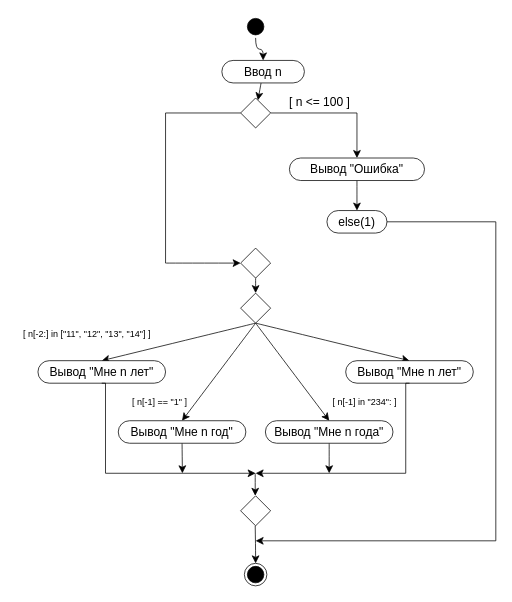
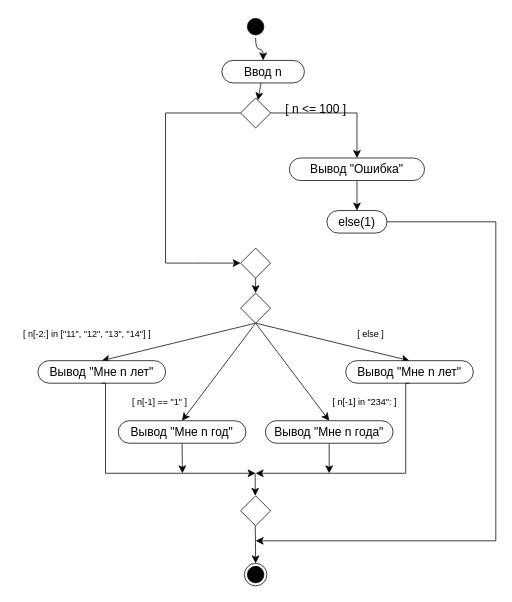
  <mxCell id="0" />
  <mxCell id="1" parent="0" />
  <mxCell id="2" value="" style="ellipse;html=1;shape=startState;fillColor=#000000;strokeColor=default;fontSize=16;" vertex="1" parent="1"><mxGeometry x="325" y="20" width="30" height="30" as="geometry" /></mxCell>
  <mxCell id="3" value="" style="edgeStyle=orthogonalEdgeStyle;html=1;verticalAlign=bottom;endArrow=classic;endSize=8;strokeColor=default;rounded=0;fontSize=12;curved=1;entryX=0.5;entryY=0;entryDx=0;entryDy=0;endFill=1;" edge="1" parent="1" source="2" target="5"><mxGeometry relative="1" as="geometry"><mxPoint x="340" y="73" as="targetPoint" /></mxGeometry></mxCell>
  <mxCell id="4" value="" style="edgeStyle=none;curved=1;rounded=0;orthogonalLoop=1;jettySize=auto;html=1;fontSize=12;startSize=8;endSize=8;" edge="1" parent="1" source="5" target="6"><mxGeometry relative="1" as="geometry" /></mxCell>
  <mxCell id="5" value="Ввод n" style="html=1;whiteSpace=wrap;fontSize=16;rounded=1;arcSize=50;" vertex="1" parent="1"><mxGeometry x="295" y="80" width="110" height="30" as="geometry" /></mxCell>
  <mxCell id="6" value="" style="rhombus;whiteSpace=wrap;html=1;fontSize=16;rounded=0;arcSize=50;" vertex="1" parent="1"><mxGeometry x="320" y="130" width="40" height="40" as="geometry" /></mxCell>
  <mxCell id="7" value="" style="edgeStyle=none;curved=1;rounded=0;orthogonalLoop=1;jettySize=auto;html=1;fontSize=12;startSize=8;endSize=8;" edge="1" parent="1" source="8" target="11"><mxGeometry relative="1" as="geometry" /></mxCell>
  <mxCell id="8" value="Вывод &quot;Ошибка&quot;" style="html=1;whiteSpace=wrap;fontSize=16;rounded=1;arcSize=50;" vertex="1" parent="1"><mxGeometry x="385" y="210" width="180" height="30" as="geometry" /></mxCell>
- <mxCell id="9" value="[ n &amp;lt;= 100 ]" style="text;html=1;align=center;verticalAlign=middle;resizable=0;points=[];autosize=1;strokeColor=none;fillColor=none;fontSize=16;" vertex="1" parent="1"><mxGeometry x="375" y="120" width="100" height="30" as="geometry" /></mxCell>
+ <mxCell id="9" value="[ n &amp;lt;= 100 ]" style="text;html=1;align=center;verticalAlign=middle;resizable=0;points=[];autosize=1;strokeColor=none;fillColor=none;fontSize=16;" vertex="1" parent="1"><mxGeometry x="370" y="130" width="100" height="30" as="geometry" /></mxCell>
  <mxCell id="10" value="" style="edgeStyle=segmentEdgeStyle;endArrow=none;html=1;curved=0;rounded=0;endSize=8;startSize=8;sourcePerimeterSpacing=0;targetPerimeterSpacing=0;fontSize=12;endFill=0;" edge="1" parent="1"><mxGeometry width="140" relative="1" as="geometry"><mxPoint x="320" y="150" as="sourcePoint" /><mxPoint x="220" y="350" as="targetPoint" /><Array as="points"><mxPoint x="220" y="150" /><mxPoint x="220" y="210" /></Array></mxGeometry></mxCell>
  <mxCell id="11" value="else(1)" style="html=1;whiteSpace=wrap;fontSize=16;rounded=1;arcSize=50;" vertex="1" parent="1"><mxGeometry x="435" y="280" width="80" height="30" as="geometry" /></mxCell>
  <mxCell id="12" style="edgeStyle=none;curved=1;rounded=0;orthogonalLoop=1;jettySize=auto;html=1;fontSize=12;startSize=8;endSize=8;entryX=0;entryY=0.5;entryDx=0;entryDy=0;" edge="1" parent="1" target="14"><mxGeometry relative="1" as="geometry"><mxPoint x="260" y="330" as="targetPoint" /><mxPoint x="220" y="350" as="sourcePoint" /></mxGeometry></mxCell>
  <mxCell id="13" style="edgeStyle=none;curved=1;rounded=0;orthogonalLoop=1;jettySize=auto;html=1;exitX=0.5;exitY=1;exitDx=0;exitDy=0;entryX=0.5;entryY=0;entryDx=0;entryDy=0;fontSize=12;startSize=8;endSize=8;" edge="1" parent="1" source="14" target="20"><mxGeometry relative="1" as="geometry" /></mxCell>
  <mxCell id="14" value="" style="rhombus;whiteSpace=wrap;html=1;fontSize=16;rounded=0;arcSize=50;" vertex="1" parent="1"><mxGeometry x="320" y="330" width="40" height="40" as="geometry" /></mxCell>
  <mxCell id="15" value="" style="edgeStyle=segmentEdgeStyle;endArrow=classic;html=1;curved=0;rounded=0;endSize=8;startSize=8;sourcePerimeterSpacing=0;targetPerimeterSpacing=0;fontSize=12;entryX=0.5;entryY=0;entryDx=0;entryDy=0;" edge="1" parent="1" target="8"><mxGeometry width="140" relative="1" as="geometry"><mxPoint x="360" y="150" as="sourcePoint" /><mxPoint x="550" as="targetPoint" y="70" /><Array as="points"><mxPoint x="475" y="150" /></Array></mxGeometry></mxCell>
  <mxCell id="16" style="edgeStyle=none;curved=1;rounded=0;orthogonalLoop=1;jettySize=auto;html=1;exitX=0.5;exitY=1;exitDx=0;exitDy=0;entryX=0.5;entryY=0;entryDx=0;entryDy=0;fontSize=12;startSize=8;endSize=8;" edge="1" parent="1" source="20" target="21"><mxGeometry relative="1" as="geometry" /></mxCell>
  <mxCell id="17" style="edgeStyle=none;curved=1;rounded=0;orthogonalLoop=1;jettySize=auto;html=1;exitX=0.5;exitY=1;exitDx=0;exitDy=0;entryX=0.5;entryY=0;entryDx=0;entryDy=0;fontSize=12;startSize=8;endSize=8;" edge="1" parent="1" source="20" target="23"><mxGeometry relative="1" as="geometry" /></mxCell>
  <mxCell id="18" style="edgeStyle=none;curved=1;rounded=0;orthogonalLoop=1;jettySize=auto;html=1;exitX=0.5;exitY=1;exitDx=0;exitDy=0;entryX=0.5;entryY=0;entryDx=0;entryDy=0;fontSize=12;startSize=8;endSize=8;" edge="1" parent="1" source="20" target="25"><mxGeometry relative="1" as="geometry" /></mxCell>
  <mxCell id="19" style="edgeStyle=none;curved=1;rounded=0;orthogonalLoop=1;jettySize=auto;html=1;exitX=0.5;exitY=1;exitDx=0;exitDy=0;entryX=0.5;entryY=0;entryDx=0;entryDy=0;fontSize=12;startSize=8;endSize=8;" edge="1" parent="1" source="20" target="26"><mxGeometry relative="1" as="geometry" /></mxCell>
  <mxCell id="20" value="" style="rhombus;whiteSpace=wrap;html=1;fontSize=16;rounded=0;arcSize=50;" vertex="1" parent="1"><mxGeometry x="320" y="390" width="40" height="40" as="geometry" /></mxCell>
  <mxCell id="21" value="Вывод &quot;Мне n лет&quot;" style="html=1;whiteSpace=wrap;fontSize=16;rounded=1;arcSize=50;" vertex="1" parent="1"><mxGeometry x="50" y="480" width="170" height="30" as="geometry" /></mxCell>
  <mxCell id="22" style="edgeStyle=none;curved=1;rounded=0;orthogonalLoop=1;jettySize=auto;html=1;exitX=0.5;exitY=1;exitDx=0;exitDy=0;fontSize=12;startSize=8;endSize=8;endArrow=classic;endFill=1;" edge="1" parent="1" source="23"><mxGeometry relative="1" as="geometry"><mxPoint x="242.444" y="630" as="targetPoint" /></mxGeometry></mxCell>
  <mxCell id="23" value="Вывод &quot;Мне n год&quot;" style="html=1;whiteSpace=wrap;fontSize=16;rounded=1;arcSize=50;" vertex="1" parent="1"><mxGeometry x="157" y="560" width="170" height="30" as="geometry" /></mxCell>
  <mxCell id="24" style="edgeStyle=none;curved=1;rounded=0;orthogonalLoop=1;jettySize=auto;html=1;exitX=0.5;exitY=1;exitDx=0;exitDy=0;fontSize=12;startSize=8;endSize=8;endArrow=classic;endFill=1;" edge="1" parent="1" source="25"><mxGeometry relative="1" as="geometry"><mxPoint x="438" y="630" as="targetPoint" /></mxGeometry></mxCell>
  <mxCell id="25" value="Вывод &quot;Мне n года&quot;" style="html=1;whiteSpace=wrap;fontSize=16;rounded=1;arcSize=50;" vertex="1" parent="1"><mxGeometry x="353" y="560" width="170" height="30" as="geometry" /></mxCell>
  <mxCell id="26" value="Вывод &quot;Мне n лет&quot;" style="html=1;whiteSpace=wrap;fontSize=16;rounded=1;arcSize=50;" vertex="1" parent="1"><mxGeometry x="460" y="480" width="170" height="30" as="geometry" /></mxCell>
  <mxCell id="27" value="[ n[-2:] in [&quot;11&quot;, &quot;12&quot;, &quot;13&quot;, &quot;14&quot;] ]" style="text;html=1;align=center;verticalAlign=middle;resizable=0;points=[];autosize=1;strokeColor=none;fillColor=none;" vertex="1" parent="1"><mxGeometry x="20" y="430" width="190" height="30" as="geometry" /></mxCell>
  <mxCell id="28" value="[ n[-1] == &quot;1&quot; ]" style="text;html=1;align=center;verticalAlign=middle;resizable=0;points=[];autosize=1;strokeColor=none;fillColor=none;" vertex="1" parent="1"><mxGeometry x="162" y="520" width="100" height="30" as="geometry" /></mxCell>
  <mxCell id="29" value="[ n[-1] in &quot;234&quot;: ]" style="text;html=1;align=center;verticalAlign=middle;resizable=0;points=[];autosize=1;strokeColor=none;fillColor=none;" vertex="1" parent="1"><mxGeometry x="430" y="520" width="110" height="30" as="geometry" /></mxCell>
+ <mxCell id="30" value="[ else ]" style="text;html=1;align=center;verticalAlign=middle;resizable=0;points=[];autosize=1;strokeColor=none;fillColor=none;" vertex="1" parent="1"><mxGeometry x="463" y="430" width="60" height="30" as="geometry" /></mxCell>
  <mxCell id="31" value="" style="rhombus;whiteSpace=wrap;html=1;fontSize=16;rounded=0;arcSize=50;" vertex="1" parent="1"><mxGeometry x="320" y="660" width="40" height="40" as="geometry" /></mxCell>
  <mxCell id="32" value="" style="edgeStyle=segmentEdgeStyle;endArrow=classic;html=1;curved=0;rounded=0;endSize=8;startSize=8;sourcePerimeterSpacing=0;targetPerimeterSpacing=0;fontSize=12;exitX=0.5;exitY=1;exitDx=0;exitDy=0;endFill=1;" edge="1" parent="1" source="21"><mxGeometry width="140" relative="1" as="geometry"><mxPoint y="640" as="sourcePoint" x="140" /><mxPoint x="340" y="630" as="targetPoint" /><Array as="points"><mxPoint y="510" x="140" /><mxPoint y="630" x="140" /></Array></mxGeometry></mxCell>
  <mxCell id="33" value="" style="edgeStyle=segmentEdgeStyle;endArrow=classic;html=1;curved=0;rounded=0;endSize=8;startSize=8;sourcePerimeterSpacing=0;targetPerimeterSpacing=0;fontSize=12;exitX=0.5;exitY=1;exitDx=0;exitDy=0;endFill=1;" edge="1" parent="1" source="26"><mxGeometry width="140" relative="1" as="geometry"><mxPoint x="510" y="670" as="sourcePoint" /><mxPoint x="340" y="630" as="targetPoint" /><Array as="points"><mxPoint x="540" y="510" /><mxPoint x="540" y="630" /></Array></mxGeometry></mxCell>
  <mxCell id="34" value="" style="edgeStyle=orthogonalEdgeStyle;html=1;verticalAlign=bottom;endArrow=classic;endSize=8;strokeColor=default;rounded=0;fontSize=12;curved=1;entryX=0.5;entryY=0;entryDx=0;entryDy=0;endFill=1;" edge="1" parent="1"><mxGeometry relative="1" as="geometry"><mxPoint x="339.44" y="660" as="targetPoint" /><mxPoint x="339.44" y="630" as="sourcePoint" /></mxGeometry></mxCell>
  <mxCell id="35" value="" style="edgeStyle=orthogonalEdgeStyle;html=1;verticalAlign=bottom;endArrow=classic;endSize=8;strokeColor=default;rounded=0;fontSize=12;curved=1;entryX=0.5;entryY=0;entryDx=0;entryDy=0;endFill=1;" edge="1" parent="1" target="36"><mxGeometry relative="1" as="geometry"><mxPoint x="339.44" y="730" as="targetPoint" /><mxPoint x="339.44" y="700" as="sourcePoint" /></mxGeometry></mxCell>
  <mxCell id="36" value="" style="ellipse;html=1;shape=endState;fillColor=#000000;strokeColor=#000000;fontSize=16;" vertex="1" parent="1"><mxGeometry x="325" y="750" width="30" height="30" as="geometry" /></mxCell>
  <mxCell id="37" value="" style="edgeStyle=segmentEdgeStyle;endArrow=classic;html=1;curved=0;rounded=0;endSize=8;startSize=8;sourcePerimeterSpacing=0;targetPerimeterSpacing=0;fontSize=12;exitX=1;exitY=0.5;exitDx=0;exitDy=0;" edge="1" parent="1" source="11"><mxGeometry width="140" relative="1" as="geometry"><mxPoint x="640" y="310" as="sourcePoint" /><mxPoint x="340" y="720" as="targetPoint" /><Array as="points"><mxPoint x="660" y="295" /><mxPoint x="660" y="720" /></Array></mxGeometry></mxCell>
